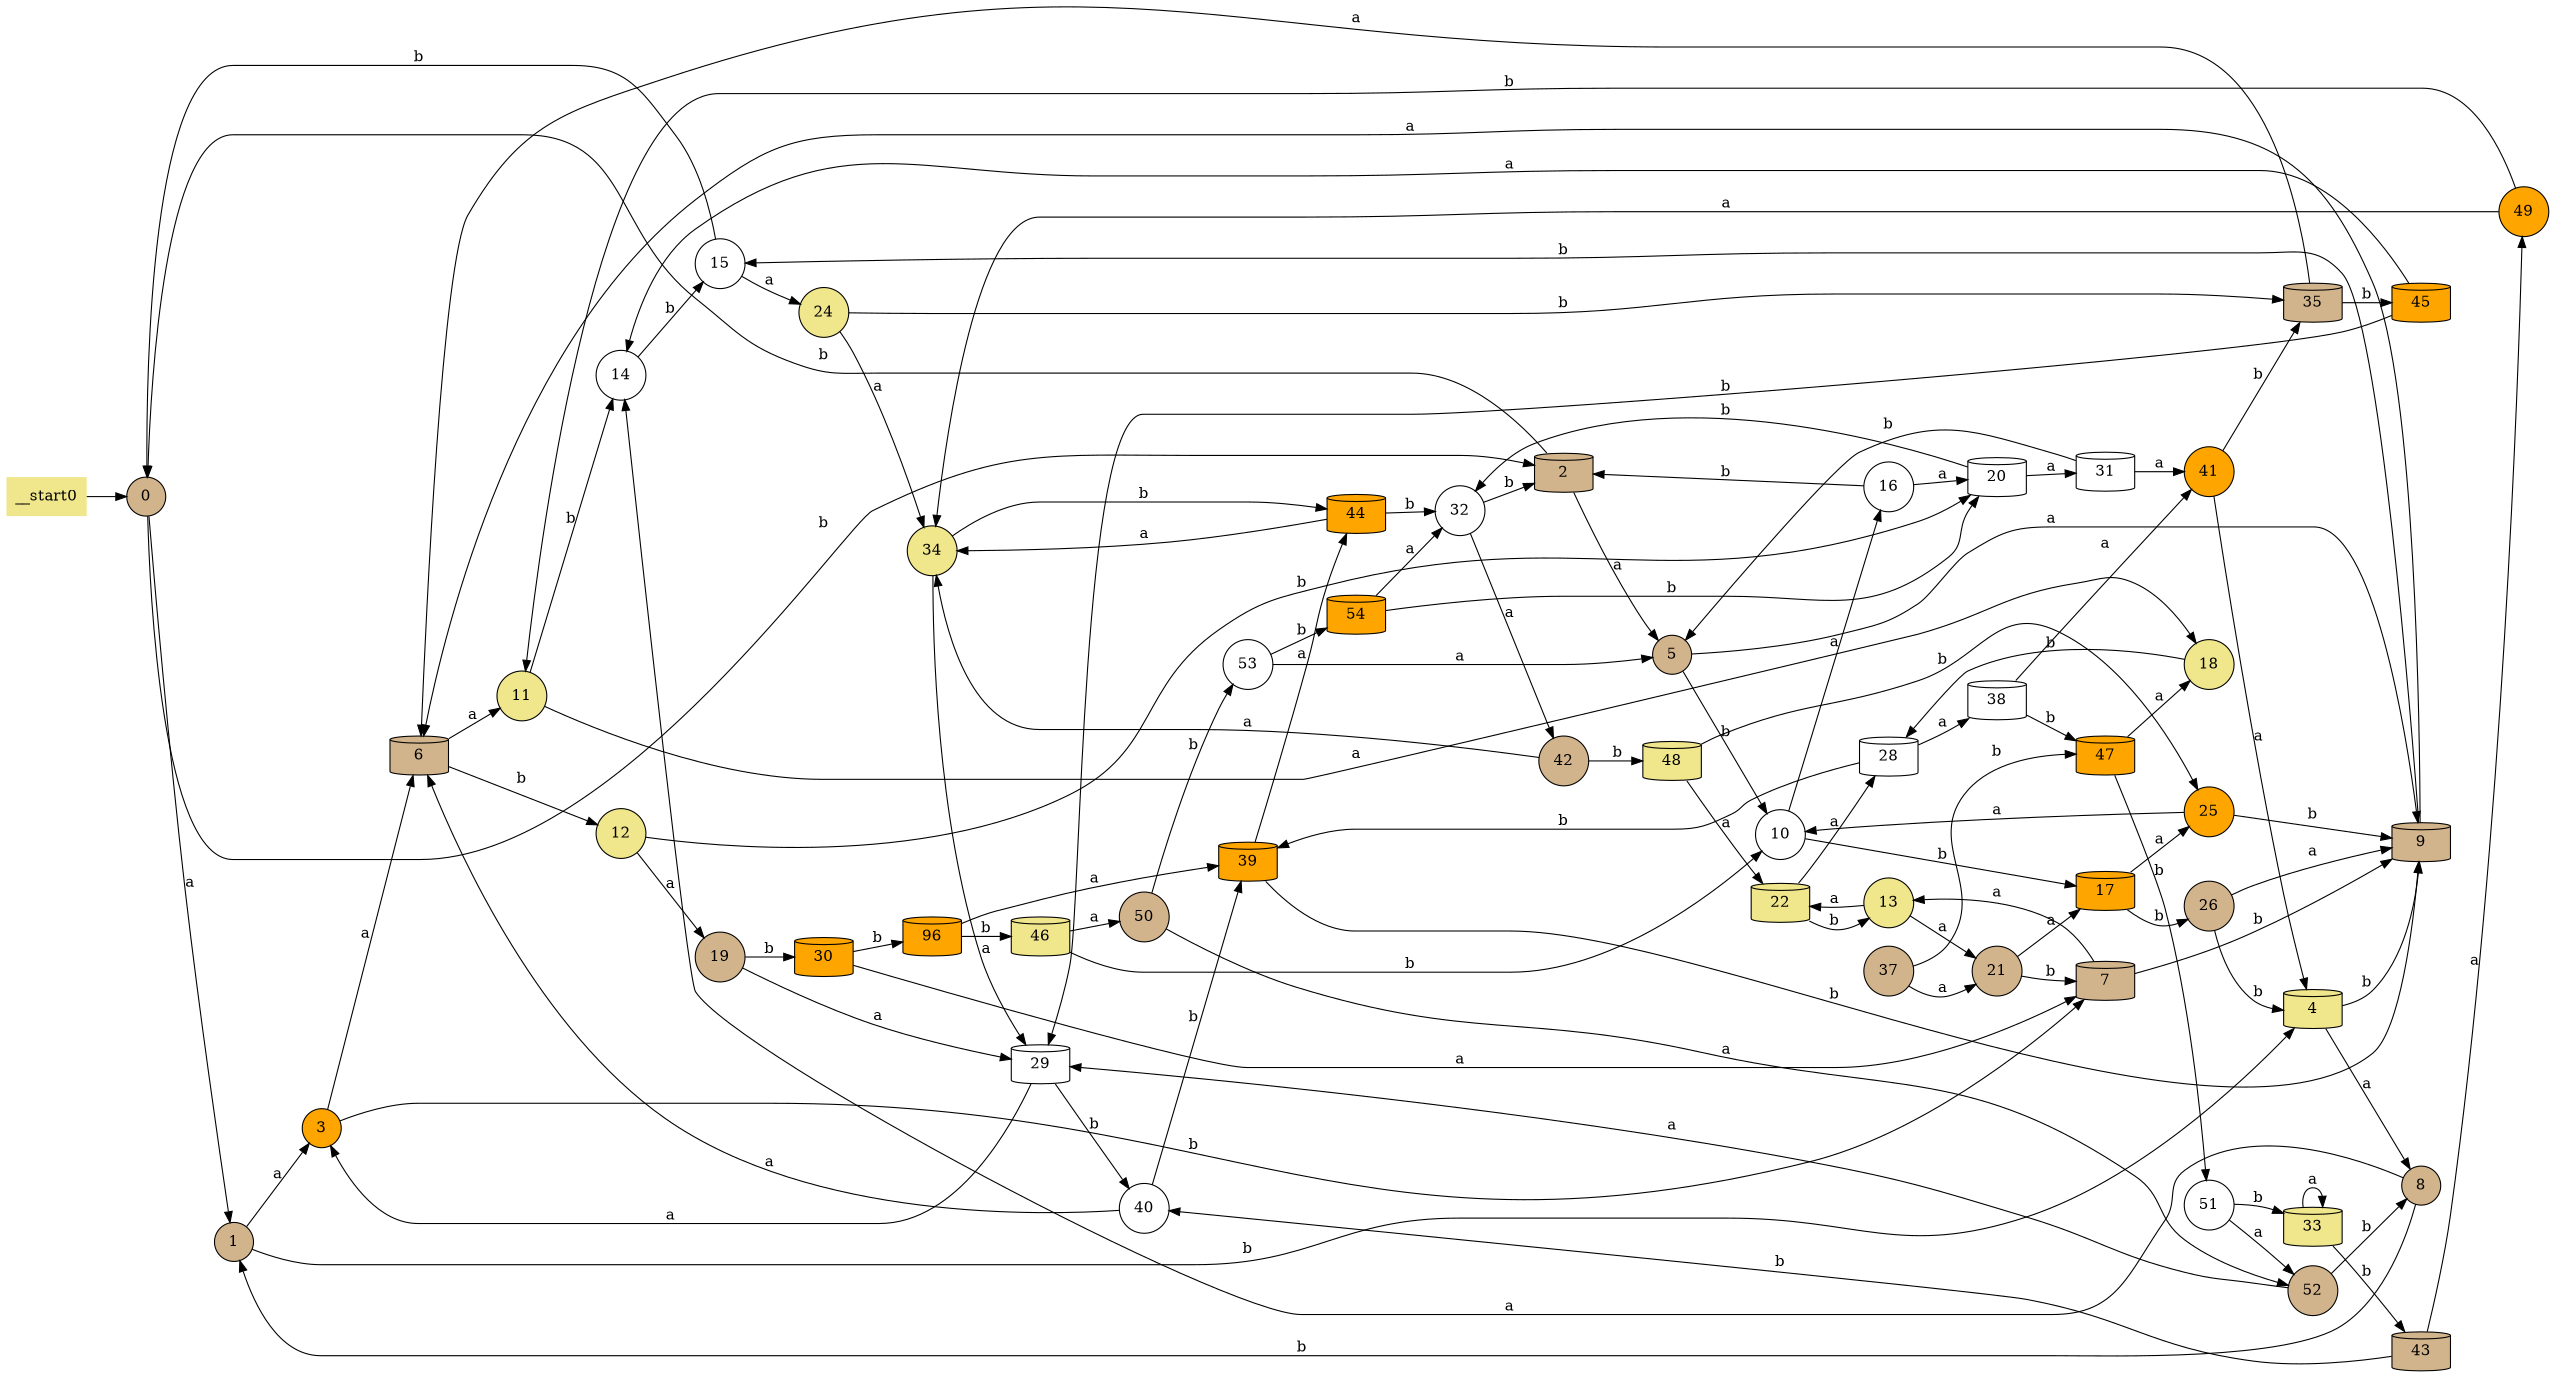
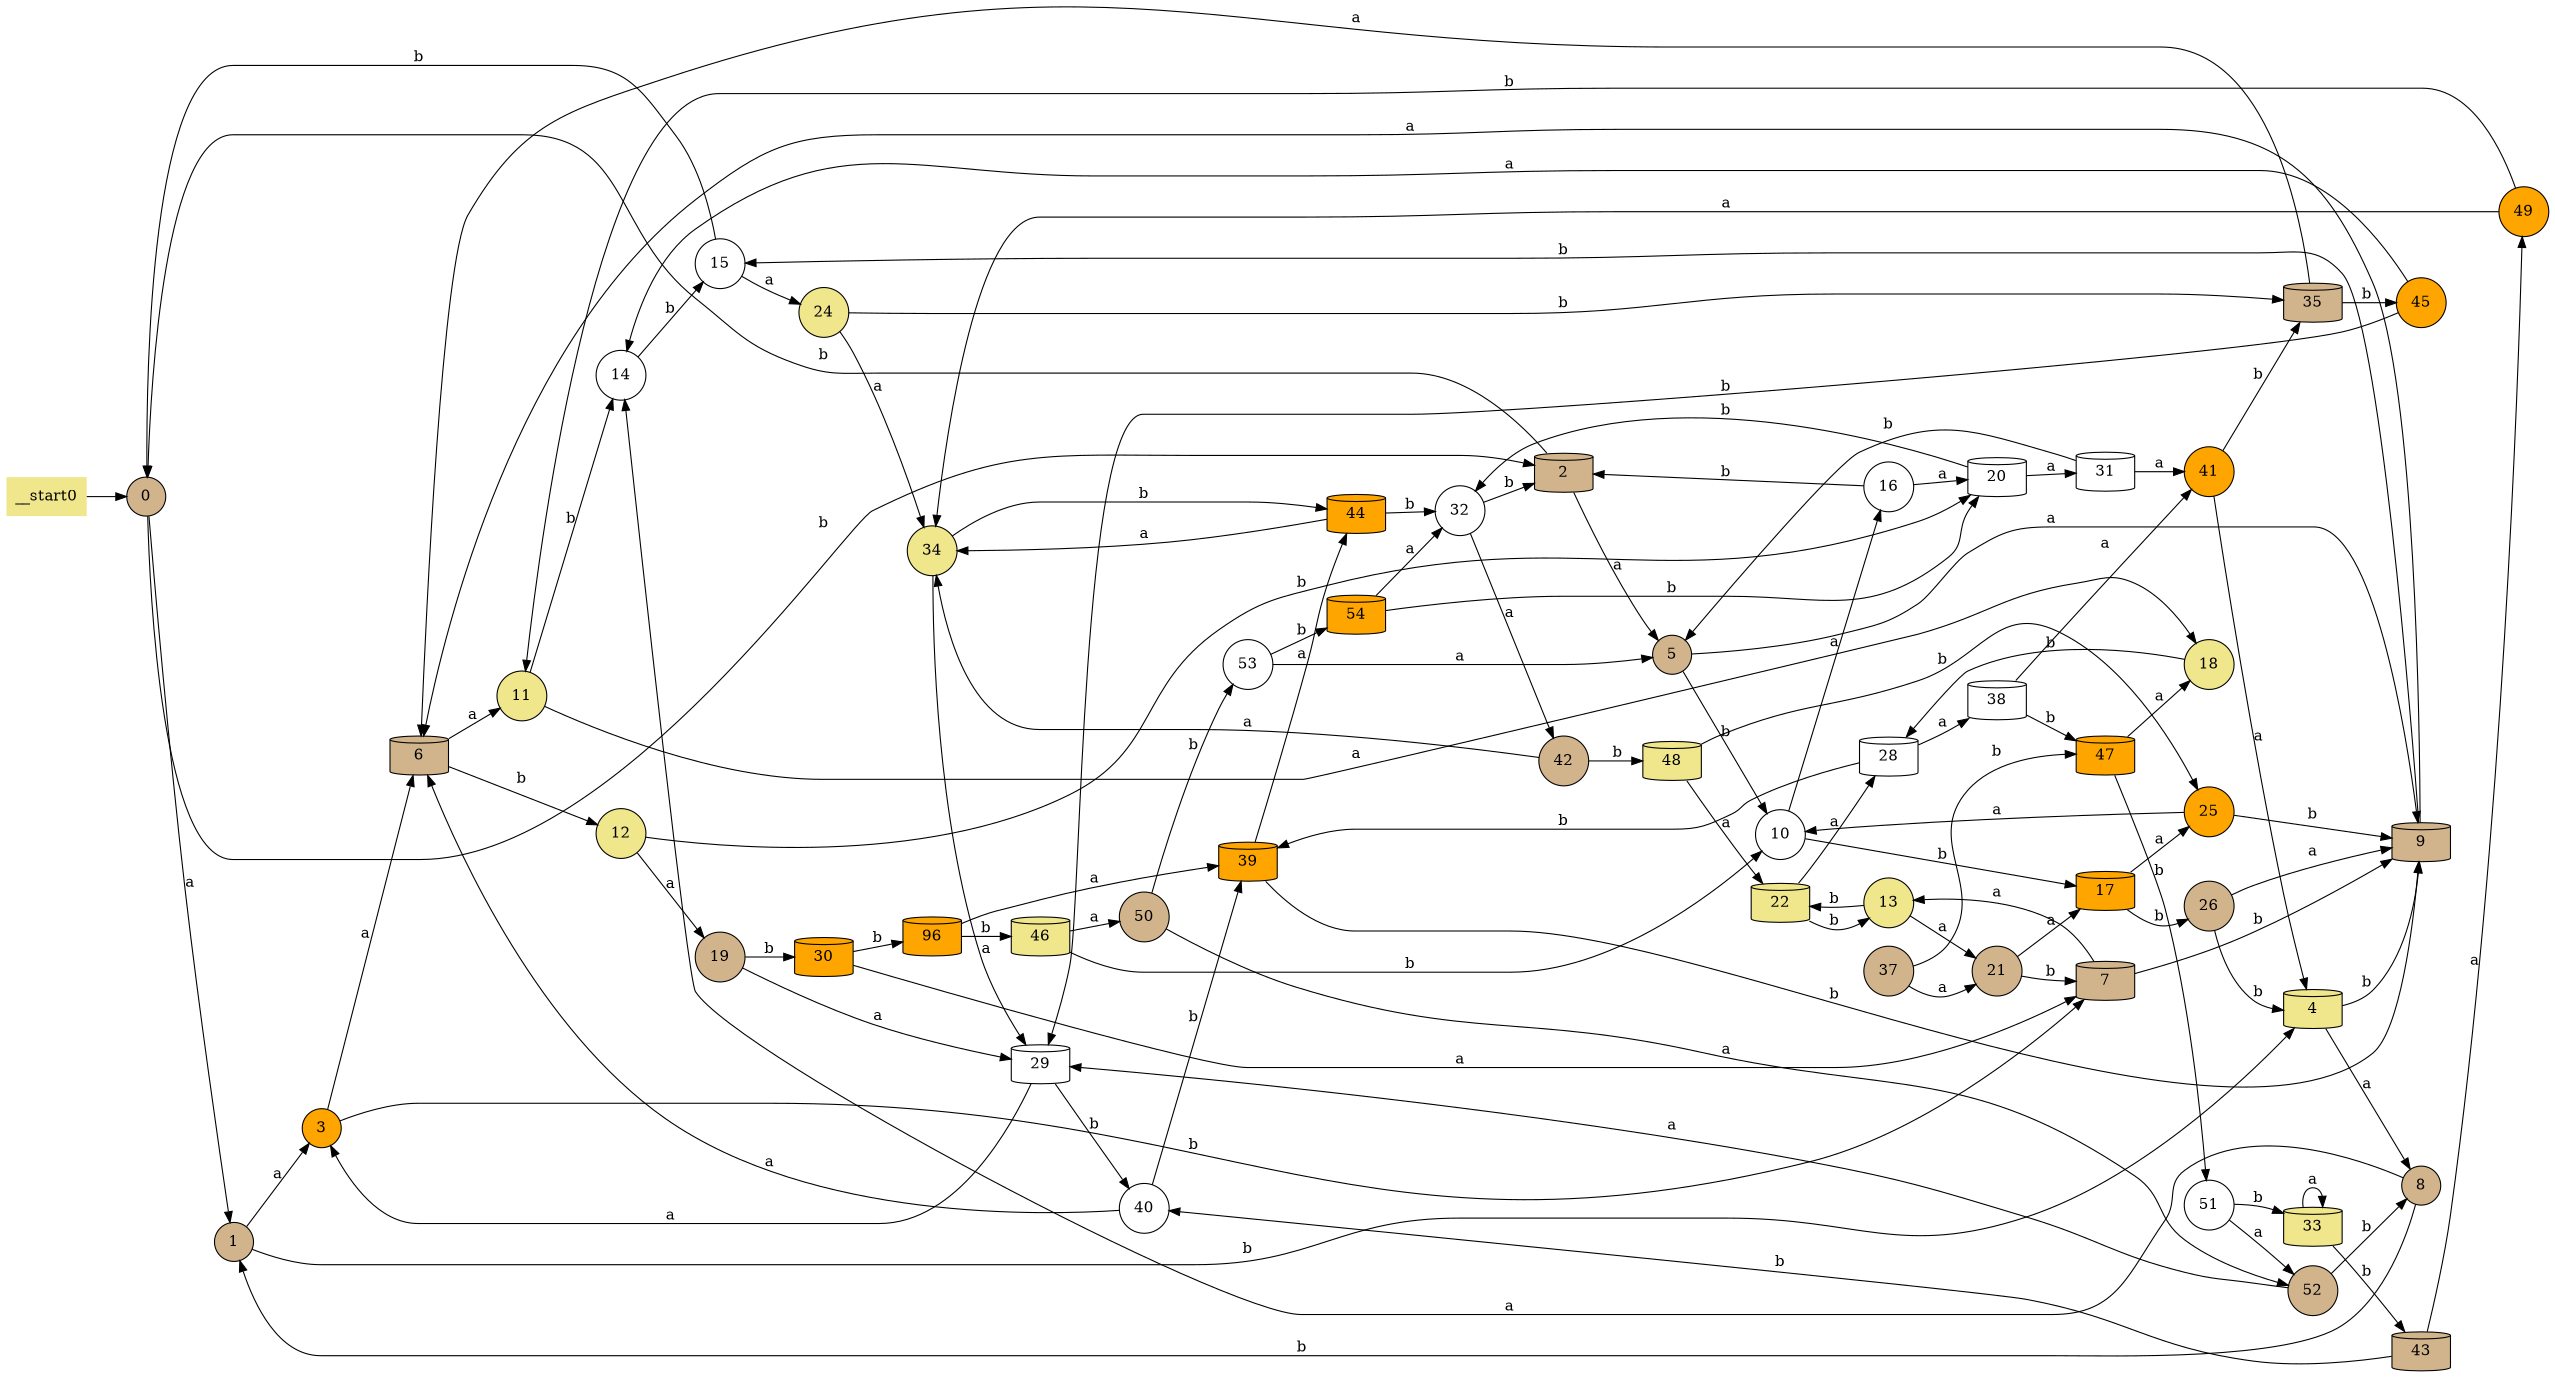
  digraph {
    rankdir=LR
    node [fillcolor=tan shape=circle style=filled]
    __start0 [fillcolor=khaki shape=none]
    0
    1
    2 [shape=cylinder]
    3 [fillcolor=orange]
    4 [fillcolor=khaki shape=cylinder]
    5
    6 [shape=cylinder]
    7 [shape=cylinder]
    8
    9 [shape=cylinder]
    10 [fillcolor=white]
    11 [fillcolor=khaki]
    12 [fillcolor=khaki]
    13 [fillcolor=khaki]
    14 [fillcolor=white]
    15 [fillcolor=white]
    16 [fillcolor=white]
    17 [fillcolor=orange shape=cylinder]
    18 [fillcolor=khaki]
    19
    20 [fillcolor=white shape=cylinder]
    21
    22 [fillcolor=khaki shape=cylinder]
    24 [fillcolor=khaki]
    25 [fillcolor=orange]
    26
    28 [fillcolor=white shape=cylinder]
    29 [fillcolor=white shape=cylinder]
    30 [fillcolor=orange shape=cylinder]
    31 [fillcolor=white shape=cylinder]
    32 [fillcolor=white]
    34 [fillcolor=khaki]
    35 [shape=cylinder]
    38 [fillcolor=white shape=cylinder]
    39 [fillcolor=orange shape=cylinder]
    40 [fillcolor=white]
    n38 [fillcolor=orange label=96 shape=cylinder]
    41 [fillcolor=orange]
    42
    33 [fillcolor=khaki shape=cylinder]
    43 [shape=cylinder]
    44 [fillcolor=orange shape=cylinder]
-   45 [fillcolor=orange shape=cylinder]
+   45 [fillcolor=orange]
    46 [fillcolor=khaki shape=cylinder]
    37
    47 [fillcolor=orange shape=cylinder]
    48 [fillcolor=khaki shape=cylinder]
    49 [fillcolor=orange]
    50
    51 [fillcolor=white]
    52
    53 [fillcolor=white]
    54 [fillcolor=orange shape=cylinder]
    __start0 -> 0
    0 -> 1 [label=a]
    0 -> 2 [label=b]
    1 -> 3 [label=a]
    1 -> 4 [label=b]
    2 -> 0 [label=b]
    2 -> 5 [label=a]
    3 -> 6 [label=a]
    3 -> 7 [label=b]
    4 -> 8 [label=a]
    4 -> 9 [label=b]
    5 -> 9 [label=a]
    5 -> 10 [label=b]
    6 -> 11 [label=a]
    6 -> 12 [label=b]
    7 -> 9 [label=b]
    7 -> 13 [label=a]
    8 -> 1 [label=b]
    8 -> 14 [label=a]
    9 -> 6 [label=a]
    9 -> 15 [label=b]
    10 -> 16 [label=a]
    10 -> 17 [label=b]
    11 -> 14 [label=b]
    11 -> 18 [label=a]
    12 -> 19 [label=a]
    12 -> 20 [label=b]
    13 -> 21 [label=a]
-   13 -> 22 [label=a]
+   13 -> 22 [label=b]
    14 -> 15 [label=b]
    15 -> 0 [label=b]
    15 -> 24 [label=a]
    16 -> 2 [label=b]
    16 -> 20 [label=a]
    17 -> 25 [label=a]
    17 -> 26 [label=b]
    18 -> 28 [label=b]
    19 -> 29 [label=a]
    19 -> 30 [label=b]
    20 -> 31 [label=a]
    20 -> 32 [label=b]
    21 -> 7 [label=b]
    21 -> 17 [label=a]
    22 -> 13 [label=b]
    22 -> 28 [label=a]
    24 -> 34 [label=a]
    24 -> 35 [label=b]
    25 -> 9 [label=b]
    25 -> 10 [label=a]
    26 -> 4 [label=b]
    26 -> 9 [label=a]
    28 -> 38 [label=a]
    28 -> 39 [label=b]
    29 -> 3 [label=a]
    29 -> 40 [label=b]
    30 -> 7 [label=a]
    30 -> n38 [label=b]
    31 -> 5 [label=b]
    31 -> 41 [label=a]
    32 -> 2 [label=b]
    32 -> 42 [label=a]
    34 -> 29 [label=a]
    34 -> 44 [label=b]
    35 -> 6 [label=a]
    35 -> 45 [label=b]
    38 -> 41 [label=a]
    38 -> 47 [label=b]
    39 -> 9 [label=b]
    39 -> 44 [label=a]
    40 -> 6 [label=a]
    40 -> 39 [label=b]
    n38 -> 39 [label=a]
    n38 -> 46 [label=b]
    41 -> 4 [label=a]
    41 -> 35 [label=b]
    42 -> 34 [label=a]
    42 -> 48 [label=b]
    33 -> 33 [label=a]
    33 -> 43 [label=b]
    43 -> 40 [label=b]
    43 -> 49 [label=a]
    44 -> 32 [label=b]
    44 -> 34 [label=a]
    45 -> 14 [label=a]
    45 -> 29 [label=b]
    46 -> 10 [label=b]
    46 -> 50 [label=a]
    37 -> 21 [label=a]
    37 -> 47 [label=b]
    47 -> 18 [label=a]
    47 -> 51 [label=b]
    48 -> 22 [label=a]
    48 -> 25 [label=b]
    49 -> 11 [label=b]
    49 -> 34 [label=a]
    50 -> 52 [label=a]
    50 -> 53 [label=b]
    51 -> 33 [label=b]
    51 -> 52 [label=a]
    52 -> 8 [label=b]
    52 -> 29 [label=a]
    53 -> 5 [label=a]
    53 -> 54 [label=b]
    54 -> 20 [label=b]
    54 -> 32 [label=a]
  }
